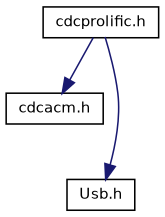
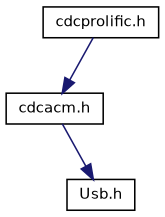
  digraph {
    node [color=black fillcolor=white fontname=Helvetica fontsize=10 shape=record style=filled]
    edge [color=midnightblue fontname=Helvetica fontsize=10 labelfontname=Helvetica labelfontsize=10 style=solid]
    n1 [height=0.2 label="cdcprolific.h" width=0.4]
    n2 [height=0.2 label="cdcacm.h" width=0.4]
    n3 [height=0.2 label="Usb.h" width=0.4]
    n1 -> n2
-   n1 -> n3
+   n2 -> n3
  }
